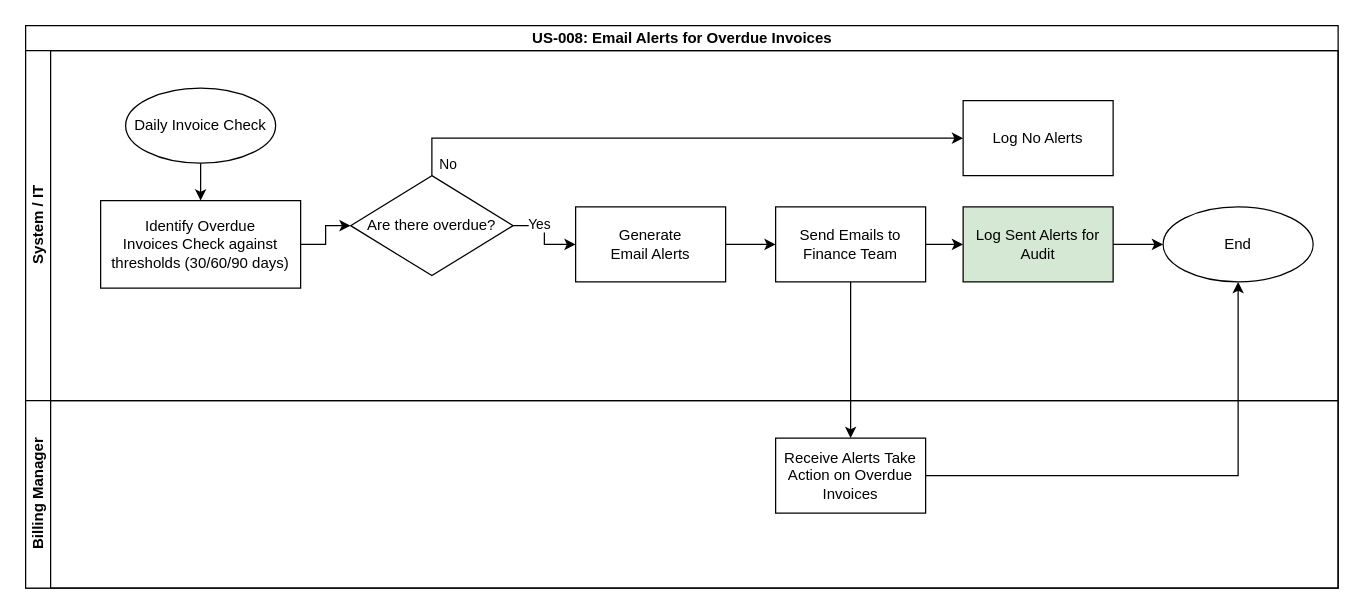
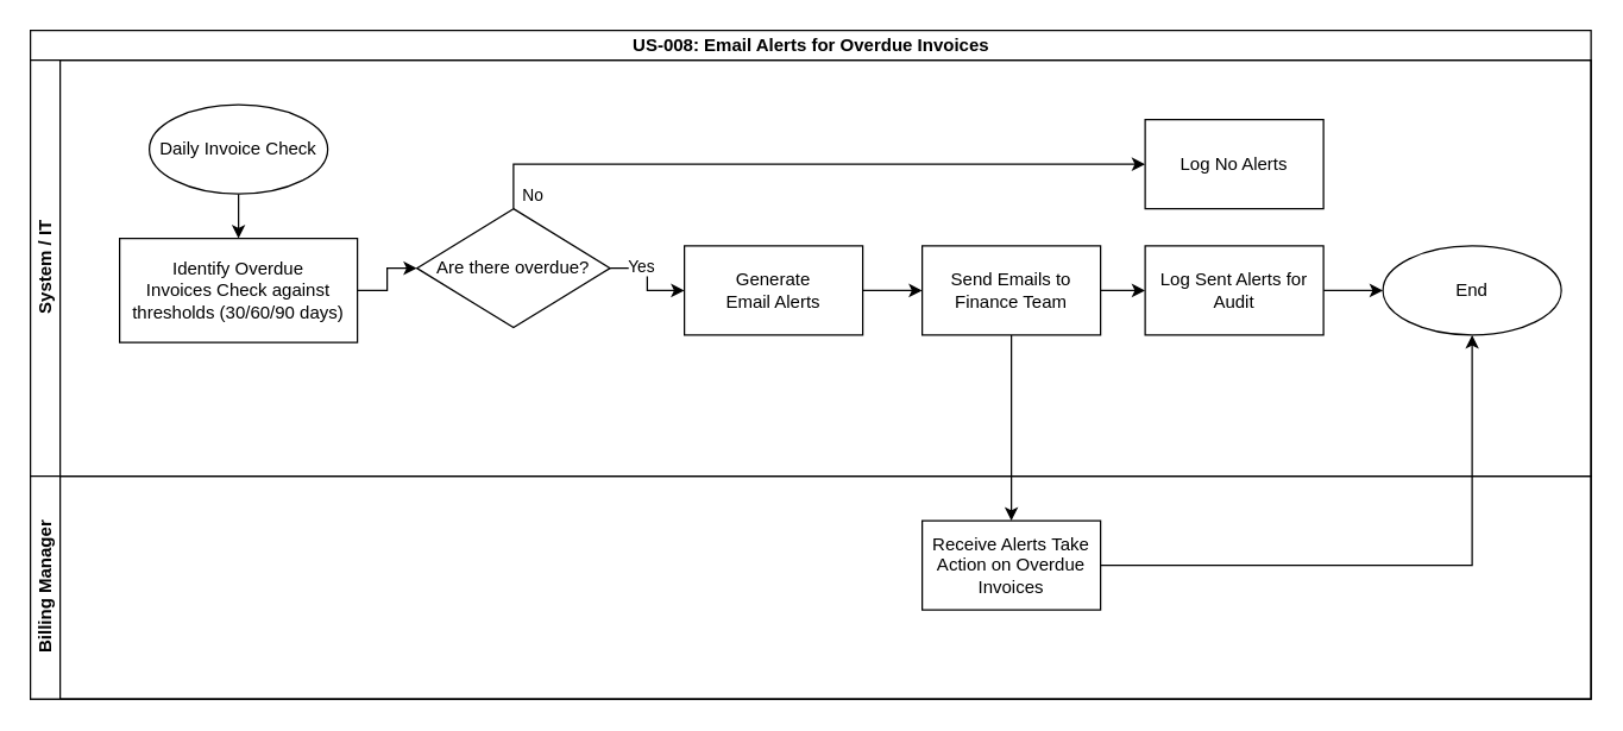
  <mxCell id="0" />
  <mxCell id="1" parent="0" />
  <mxCell id="2" value="US-008: Email Alerts for Overdue Invoices" style="swimlane;childLayout=stackLayout;resizeParent=1;resizeParentMax=0;horizontal=1;startSize=20;horizontalStack=0;html=1;" vertex="1" parent="1"><mxGeometry x="20" y="20" width="1050" height="450" as="geometry" /></mxCell>
  <mxCell id="3" value="System / IT" style="swimlane;startSize=20;horizontal=0;html=1;" vertex="1" parent="2"><mxGeometry y="20" width="1050" height="280" as="geometry" /></mxCell>
  <mxCell id="4" style="edgeStyle=orthogonalEdgeStyle;rounded=0;orthogonalLoop=1;jettySize=auto;html=1;exitX=1;exitY=0.5;exitDx=0;exitDy=0;entryX=0;entryY=0.5;entryDx=0;entryDy=0;" edge="1" parent="3" source="5" target="12"><mxGeometry relative="1" as="geometry" /></mxCell>
  <mxCell id="5" value="Identify Overdue Invoices&amp;nbsp;Check against thresholds&amp;nbsp;(30/60/90 days)" style="rounded=0;whiteSpace=wrap;html=1;" vertex="1" parent="3"><mxGeometry x="60" y="120" width="160" height="70" as="geometry" /></mxCell>
  <mxCell id="6" style="edgeStyle=orthogonalEdgeStyle;rounded=0;orthogonalLoop=1;jettySize=auto;html=1;exitX=0.5;exitY=1;exitDx=0;exitDy=0;entryX=0.5;entryY=0;entryDx=0;entryDy=0;" edge="1" parent="3" source="7" target="5"><mxGeometry relative="1" as="geometry" /></mxCell>
  <mxCell id="7" value="Daily Invoice Check" style="ellipse;whiteSpace=wrap;html=1;" vertex="1" parent="3"><mxGeometry x="80" y="30" width="120" height="60" as="geometry" /></mxCell>
  <mxCell id="8" style="edgeStyle=orthogonalEdgeStyle;rounded=0;orthogonalLoop=1;jettySize=auto;html=1;exitX=1;exitY=0.5;exitDx=0;exitDy=0;entryX=0;entryY=0.5;entryDx=0;entryDy=0;" edge="1" parent="3" source="12" target="14"><mxGeometry relative="1" as="geometry"><mxPoint x="560" y="165" as="targetPoint" /></mxGeometry></mxCell>
  <mxCell id="9" value="Yes" style="edgeLabel;html=1;align=center;verticalAlign=middle;resizable=0;points=[];" vertex="1" connectable="0" parent="8"><mxGeometry x="-0.371" y="2" relative="1" as="geometry"><mxPoint as="offset" /></mxGeometry></mxCell>
  <mxCell id="10" style="edgeStyle=orthogonalEdgeStyle;rounded=0;orthogonalLoop=1;jettySize=auto;html=1;exitX=0.5;exitY=0;exitDx=0;exitDy=0;entryX=0;entryY=0.5;entryDx=0;entryDy=0;" edge="1" parent="3" source="12" target="20"><mxGeometry relative="1" as="geometry" /></mxCell>
  <mxCell id="11" value="No" style="edgeLabel;html=1;align=center;verticalAlign=middle;resizable=0;points=[];" vertex="1" connectable="0" parent="10"><mxGeometry x="-0.635" y="-4" relative="1" as="geometry"><mxPoint x="-41" y="16" as="offset" /></mxGeometry></mxCell>
  <mxCell id="12" value="Are there overdue?" style="rhombus;whiteSpace=wrap;html=1;" vertex="1" parent="3"><mxGeometry x="260" y="100" width="130" height="80" as="geometry" /></mxCell>
  <mxCell id="13" style="edgeStyle=orthogonalEdgeStyle;rounded=0;orthogonalLoop=1;jettySize=auto;html=1;exitX=1;exitY=0.5;exitDx=0;exitDy=0;entryX=0;entryY=0.5;entryDx=0;entryDy=0;" edge="1" parent="3" source="14" target="16"><mxGeometry relative="1" as="geometry" /></mxCell>
  <mxCell id="14" value="Generate&lt;div&gt;Email Alerts&lt;/div&gt;" style="rounded=0;whiteSpace=wrap;html=1;" vertex="1" parent="3"><mxGeometry x="440" y="125" width="120" height="60" as="geometry" /></mxCell>
  <mxCell id="15" style="edgeStyle=orthogonalEdgeStyle;rounded=0;orthogonalLoop=1;jettySize=auto;html=1;exitX=1;exitY=0.5;exitDx=0;exitDy=0;entryX=0;entryY=0.5;entryDx=0;entryDy=0;" edge="1" parent="3" source="16" target="18"><mxGeometry relative="1" as="geometry" /></mxCell>
  <mxCell id="16" value="Send Emails to Finance Team" style="rounded=0;whiteSpace=wrap;html=1;" vertex="1" parent="3"><mxGeometry x="600" y="125" width="120" height="60" as="geometry" /></mxCell>
  <mxCell id="17" style="edgeStyle=orthogonalEdgeStyle;rounded=0;orthogonalLoop=1;jettySize=auto;html=1;exitX=1;exitY=0.5;exitDx=0;exitDy=0;entryX=0;entryY=0.5;entryDx=0;entryDy=0;" edge="1" parent="3" source="18" target="19"><mxGeometry relative="1" as="geometry"><mxPoint x="920" y="155" as="targetPoint" /></mxGeometry></mxCell>
- <mxCell id="18" value="Log Sent Alerts for Audit" style="rounded=0;whiteSpace=wrap;html=1;fillColor=#d5e8d4;" vertex="1" parent="3"><mxGeometry x="750" y="125" width="120" height="60" as="geometry" /></mxCell>
+ <mxCell id="18" value="Log Sent Alerts for Audit" style="rounded=0;whiteSpace=wrap;html=1;" vertex="1" parent="3"><mxGeometry x="750" y="125" width="120" height="60" as="geometry" /></mxCell>
  <mxCell id="19" value="End" style="ellipse;whiteSpace=wrap;html=1;" vertex="1" parent="3"><mxGeometry x="910" y="125" width="120" height="60" as="geometry" /></mxCell>
  <mxCell id="20" value="Log No Alerts" style="rounded=0;whiteSpace=wrap;html=1;" vertex="1" parent="3"><mxGeometry x="750" y="40" width="120" height="60" as="geometry" /></mxCell>
  <mxCell id="21" value="Billing Manager" style="swimlane;startSize=20;horizontal=0;html=1;" vertex="1" parent="2"><mxGeometry y="300" width="1050" height="150" as="geometry" /></mxCell>
  <mxCell id="22" value="Receive Alerts&amp;nbsp;Take Action on Overdue Invoices" style="rounded=0;whiteSpace=wrap;html=1;" vertex="1" parent="21"><mxGeometry x="600" y="30" width="120" height="60" as="geometry" /></mxCell>
  <mxCell id="23" style="edgeStyle=orthogonalEdgeStyle;rounded=0;orthogonalLoop=1;jettySize=auto;html=1;exitX=0.5;exitY=1;exitDx=0;exitDy=0;" edge="1" parent="2" source="16" target="22"><mxGeometry relative="1" as="geometry" /></mxCell>
  <mxCell id="24" style="edgeStyle=orthogonalEdgeStyle;rounded=0;orthogonalLoop=1;jettySize=auto;html=1;exitX=1;exitY=0.5;exitDx=0;exitDy=0;entryX=0.5;entryY=1;entryDx=0;entryDy=0;" edge="1" parent="2" source="22" target="19"><mxGeometry relative="1" as="geometry" /></mxCell>
